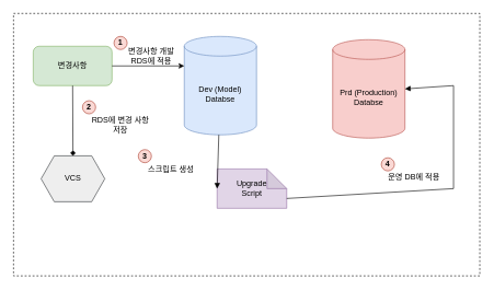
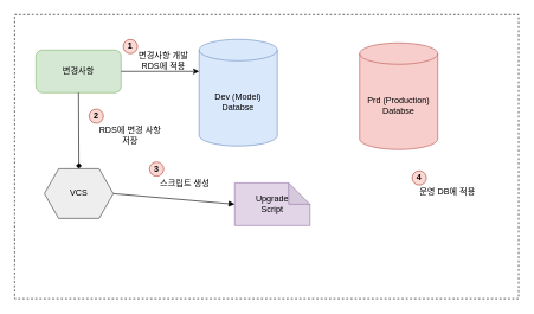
  <mxCell id="0" />
  <mxCell id="1" parent="0" />
  <mxCell id="2" value="" style="rounded=0;whiteSpace=wrap;html=1;fillColor=none;dashed=1;" vertex="1" parent="1"><mxGeometry x="20" y="20" width="710" height="400" as="geometry" /></mxCell>
  <mxCell id="3" value="변경사항" style="rounded=1;whiteSpace=wrap;html=1;fillColor=#d5e8d4;strokeColor=#82b366;" vertex="1" parent="1"><mxGeometry x="50" y="70" width="120" height="60" as="geometry" /></mxCell>
  <mxCell id="4" value="Dev (Model)&lt;br&gt;Databse" style="shape=cylinder3;whiteSpace=wrap;html=1;boundedLbl=1;backgroundOutline=1;size=15;fillColor=#dae8fc;strokeColor=#6c8ebf;" vertex="1" parent="1"><mxGeometry x="280" y="55" width="110" height="150" as="geometry" /></mxCell>
  <mxCell id="5" value="Prd (Production)&lt;br&gt;Databse" style="shape=cylinder3;whiteSpace=wrap;html=1;boundedLbl=1;backgroundOutline=1;size=15;fillColor=#f8cecc;strokeColor=#b85450;" vertex="1" parent="1"><mxGeometry x="506" y="60" width="110" height="150" as="geometry" /></mxCell>
  <mxCell id="6" value="Upgrade&lt;br&gt;Script" style="shape=note;whiteSpace=wrap;html=1;backgroundOutline=1;darkOpacity=0.05;fillColor=#e1d5e7;strokeColor=#9673a6;" vertex="1" parent="1"><mxGeometry x="330" y="257" width="106" height="60" as="geometry" /></mxCell>
  <mxCell id="7" value="" style="endArrow=classic;html=1;rounded=0;exitX=1;exitY=0.5;exitDx=0;exitDy=0;entryX=0;entryY=0;entryDx=0;entryDy=45;entryPerimeter=0;" edge="1" parent="1" source="3" target="4"><mxGeometry width="50" height="50" relative="1" as="geometry"><mxPoint x="200" y="250" as="sourcePoint" /><mxPoint x="250" y="200" as="targetPoint" /></mxGeometry></mxCell>
- <mxCell id="8" value="" style="endArrow=none;html=1;rounded=0;exitX=0;exitY=0.5;exitDx=0;exitDy=0;exitPerimeter=0;startArrow=block;startFill=1;endFill=0;" edge="1" parent="1" source="6" target="4"><mxGeometry width="50" height="50" relative="1" as="geometry"><mxPoint x="390" y="320" as="sourcePoint" /><mxPoint x="445" y="285" as="targetPoint" /></mxGeometry></mxCell>
- <mxCell id="9" value="" style="endArrow=none;html=1;rounded=0;entryX=0;entryY=0;entryDx=106;entryDy=45;exitX=1;exitY=0.5;exitDx=0;exitDy=0;exitPerimeter=0;startArrow=block;startFill=1;endFill=0;entryPerimeter=0;" edge="1" parent="1" source="5" target="6"><mxGeometry width="50" height="50" relative="1" as="geometry"><mxPoint x="455" y="340" as="sourcePoint" /><mxPoint x="455" y="295" as="targetPoint" /><Array as="points"><mxPoint x="690" y="130" /><mxPoint x="690" y="287" /></Array></mxGeometry></mxCell>
+ <mxCell id="8" value="" style="endArrow=none;html=1;rounded=0;entryX=1;entryY=0.5;entryDx=0;entryDy=0;exitX=0;exitY=0.5;exitDx=0;exitDy=0;exitPerimeter=0;startArrow=block;startFill=1;endFill=0;" edge="1" parent="1" source="6" target="18"><mxGeometry width="50" height="50" relative="1" as="geometry"><mxPoint x="390" y="320" as="sourcePoint" /><mxPoint x="445" y="285" as="targetPoint" /></mxGeometry></mxCell>
  <mxCell id="10" value="&lt;b&gt;1&lt;/b&gt;" style="ellipse;whiteSpace=wrap;html=1;aspect=fixed;fillColor=#fad9d5;strokeColor=#ae4132;" vertex="1" parent="1"><mxGeometry x="173" y="55" width="20" height="20" as="geometry" /></mxCell>
  <mxCell id="11" value="변경사항 개발 RDS에 적용" style="text;html=1;strokeColor=none;fillColor=none;align=center;verticalAlign=middle;whiteSpace=wrap;rounded=0;" vertex="1" parent="1"><mxGeometry x="180" y="70" width="100" height="30" as="geometry" /></mxCell>
  <mxCell id="12" value="&lt;b&gt;2&lt;/b&gt;" style="ellipse;whiteSpace=wrap;html=1;aspect=fixed;fillColor=#fad9d5;strokeColor=#ae4132;" vertex="1" parent="1"><mxGeometry x="125" y="153" width="20" height="20" as="geometry" /></mxCell>
  <mxCell id="13" value="RDS에 변경 사항 저장" style="text;html=1;strokeColor=none;fillColor=none;align=center;verticalAlign=middle;whiteSpace=wrap;rounded=0;" vertex="1" parent="1"><mxGeometry x="133" y="175" width="100" height="30" as="geometry" /></mxCell>
  <mxCell id="14" value="&lt;b&gt;3&lt;/b&gt;" style="ellipse;whiteSpace=wrap;html=1;aspect=fixed;fillColor=#fad9d5;strokeColor=#ae4132;" vertex="1" parent="1"><mxGeometry x="210" y="227.5" width="20" height="20" as="geometry" /></mxCell>
  <mxCell id="15" value="스크립트 생성" style="text;html=1;strokeColor=none;fillColor=none;align=center;verticalAlign=middle;whiteSpace=wrap;rounded=0;" vertex="1" parent="1"><mxGeometry x="210" y="242.5" width="100" height="30" as="geometry" /></mxCell>
  <mxCell id="16" value="&lt;b&gt;4&lt;/b&gt;" style="ellipse;whiteSpace=wrap;html=1;aspect=fixed;fillColor=#fad9d5;strokeColor=#ae4132;" vertex="1" parent="1"><mxGeometry x="580" y="240" width="20" height="20" as="geometry" /></mxCell>
  <mxCell id="17" value="운영 DB에 적용" style="text;html=1;strokeColor=none;fillColor=none;align=center;verticalAlign=middle;whiteSpace=wrap;rounded=0;" vertex="1" parent="1"><mxGeometry x="580" y="255" width="100" height="30" as="geometry" /></mxCell>
  <mxCell id="18" value="VCS" style="shape=hexagon;perimeter=hexagonPerimeter2;whiteSpace=wrap;html=1;fixedSize=1;fillColor=#eeeeee;strokeColor=#36393d;" vertex="1" parent="1"><mxGeometry x="62" y="237" width="97" height="70" as="geometry" /></mxCell>
  <mxCell id="19" value="" style="endArrow=diamond;html=1;rounded=0;exitX=0.5;exitY=1;exitDx=0;exitDy=0;entryX=0.5;entryY=0;entryDx=0;entryDy=0;" edge="1" parent="1" source="3" target="18"><mxGeometry width="50" height="50" relative="1" as="geometry"><mxPoint x="390" y="210" as="sourcePoint" /><mxPoint x="440" y="160" as="targetPoint" /></mxGeometry></mxCell>
